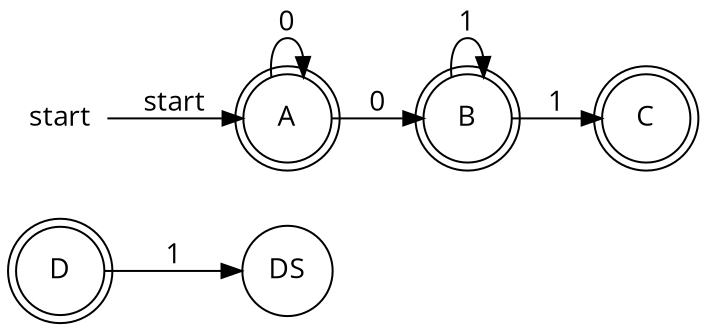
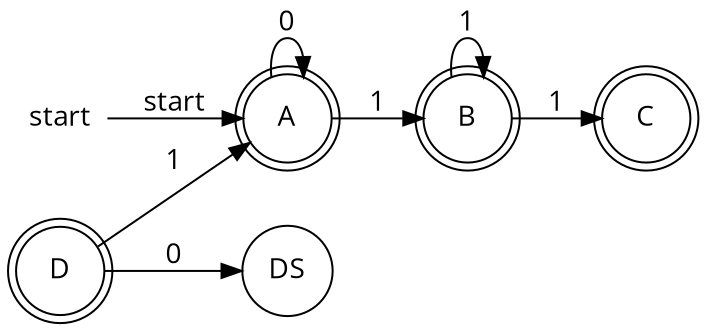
  digraph {
    fontname="Open Sans"
    order=out
    rankdir=LR
    node [fontname="Open Sans" shape=doublecircle]
    edge [fontname="Open Sans" weight=9]
    start [shape=plaintext width=0]
    A
    B
    C
    D
    DS [shape=circle]
    start -> A [label=start]
    A -> A [label=0 weight=""]
-   A -> B [label=0]
+   A -> B [label=1]
    B -> B [label=1 weight=""]
    B -> C [label=1]
-   D -> DS [label=1]
+   D -> A [label=1 weight=""]
+   D -> DS [label=0]
  }
